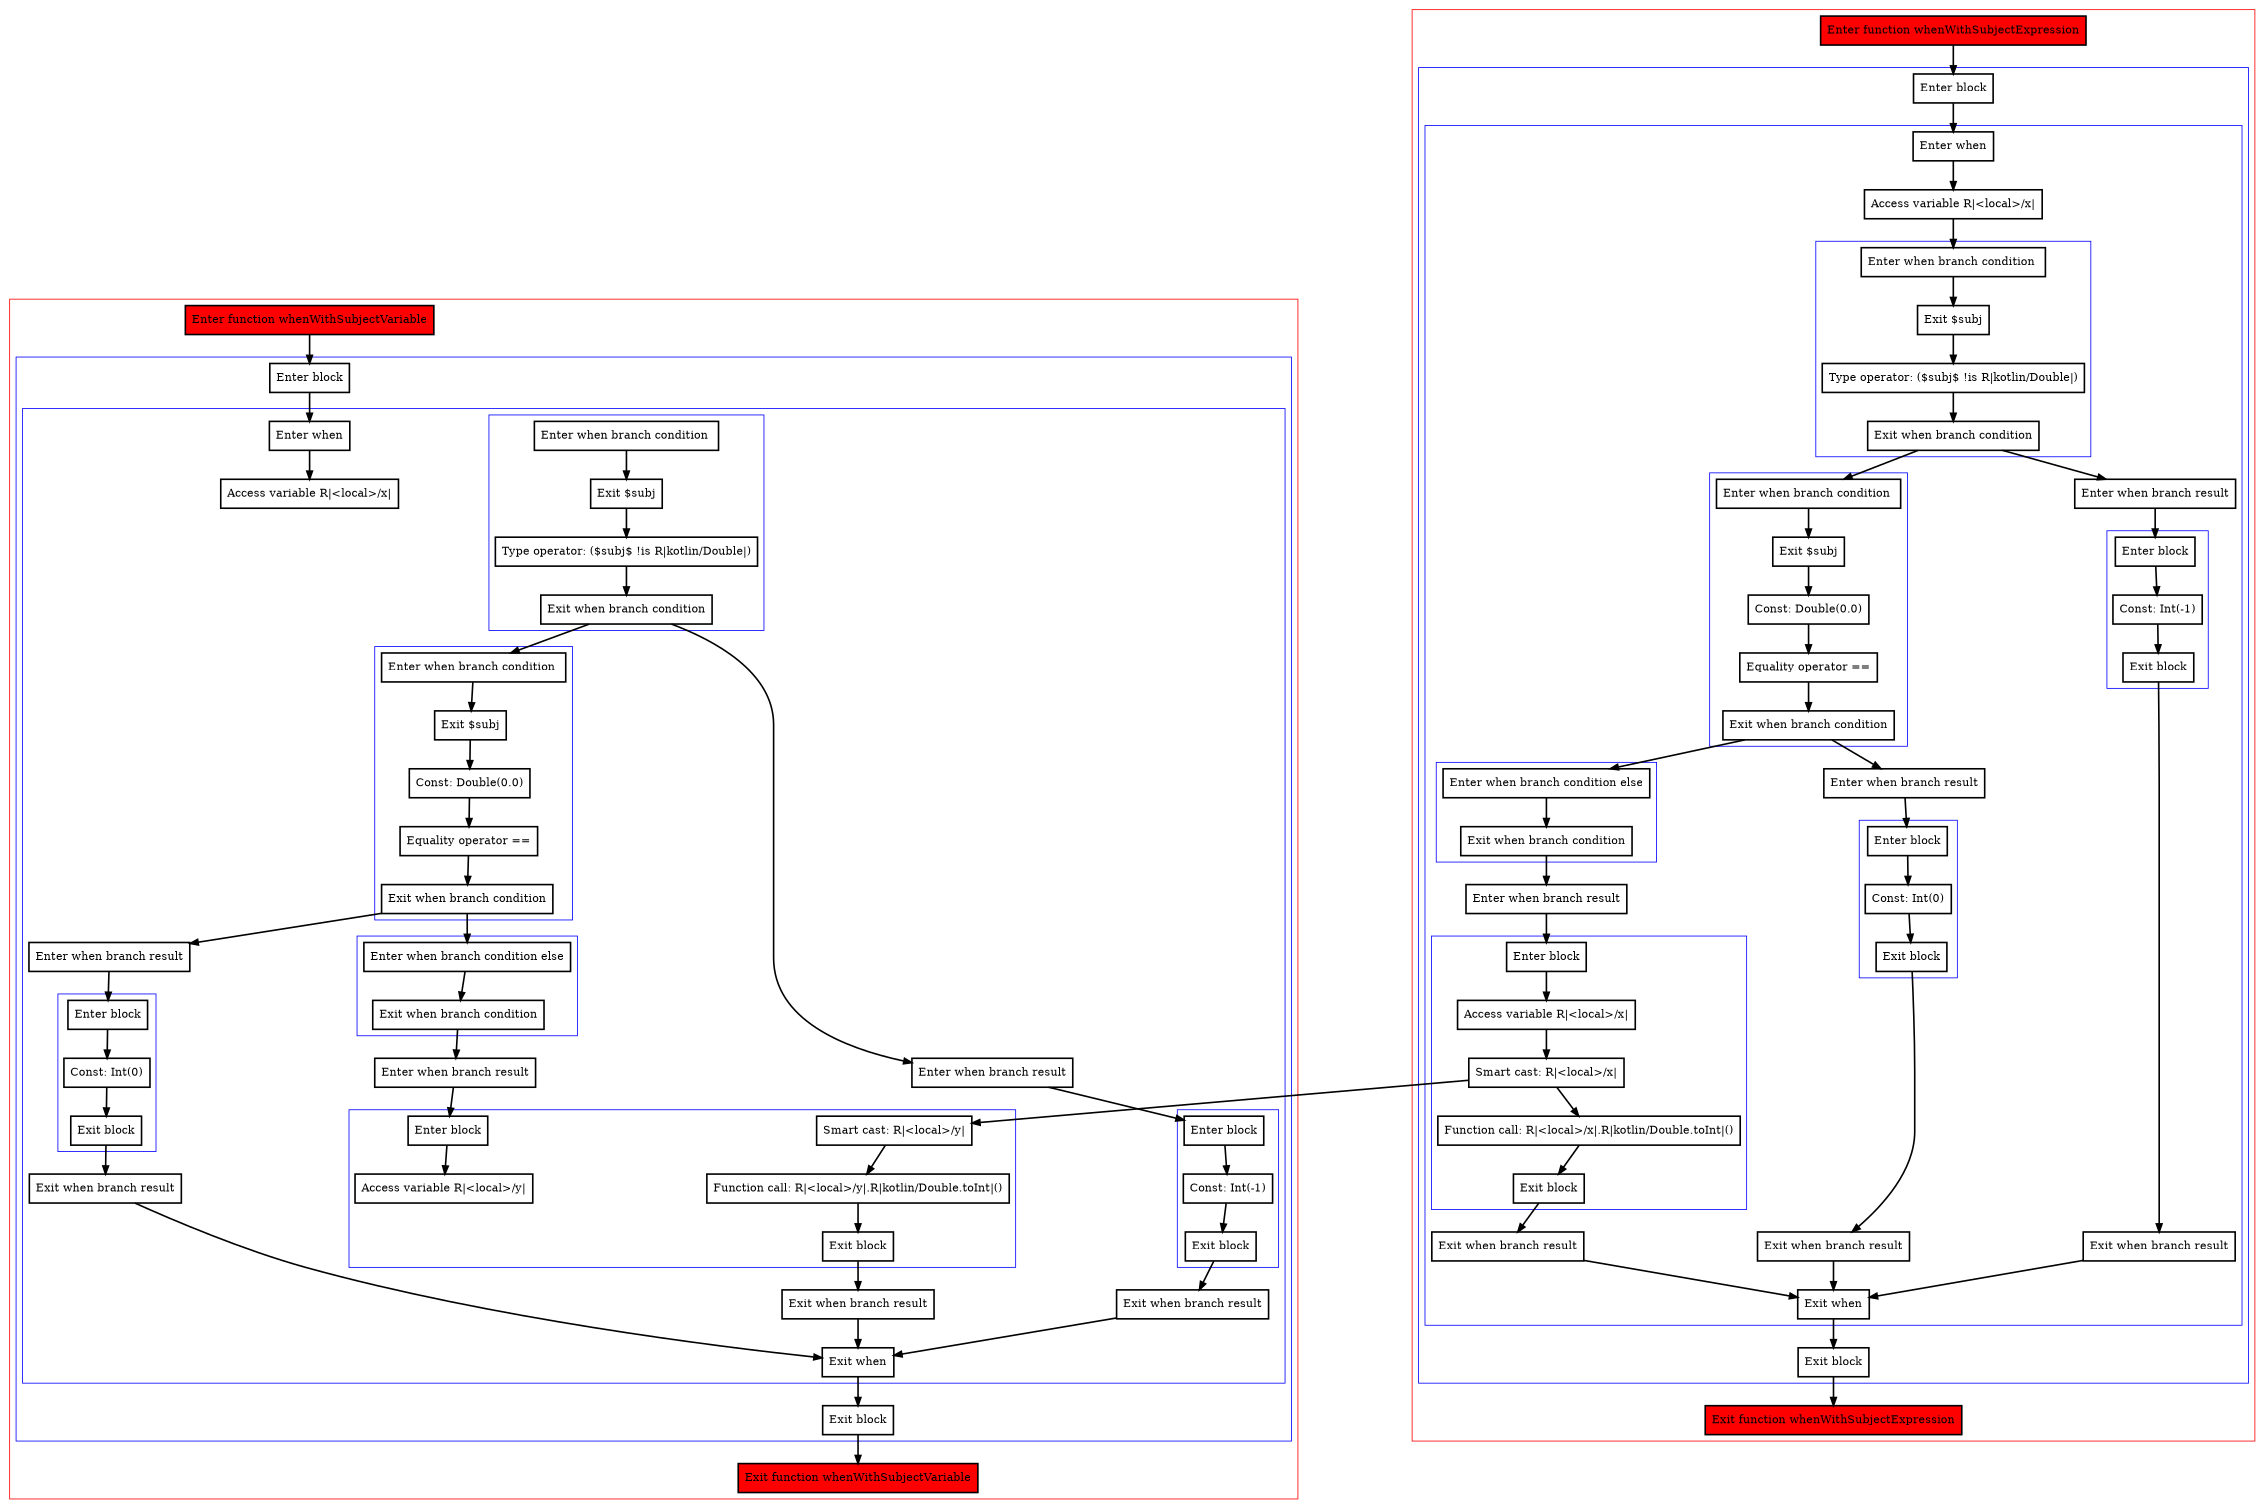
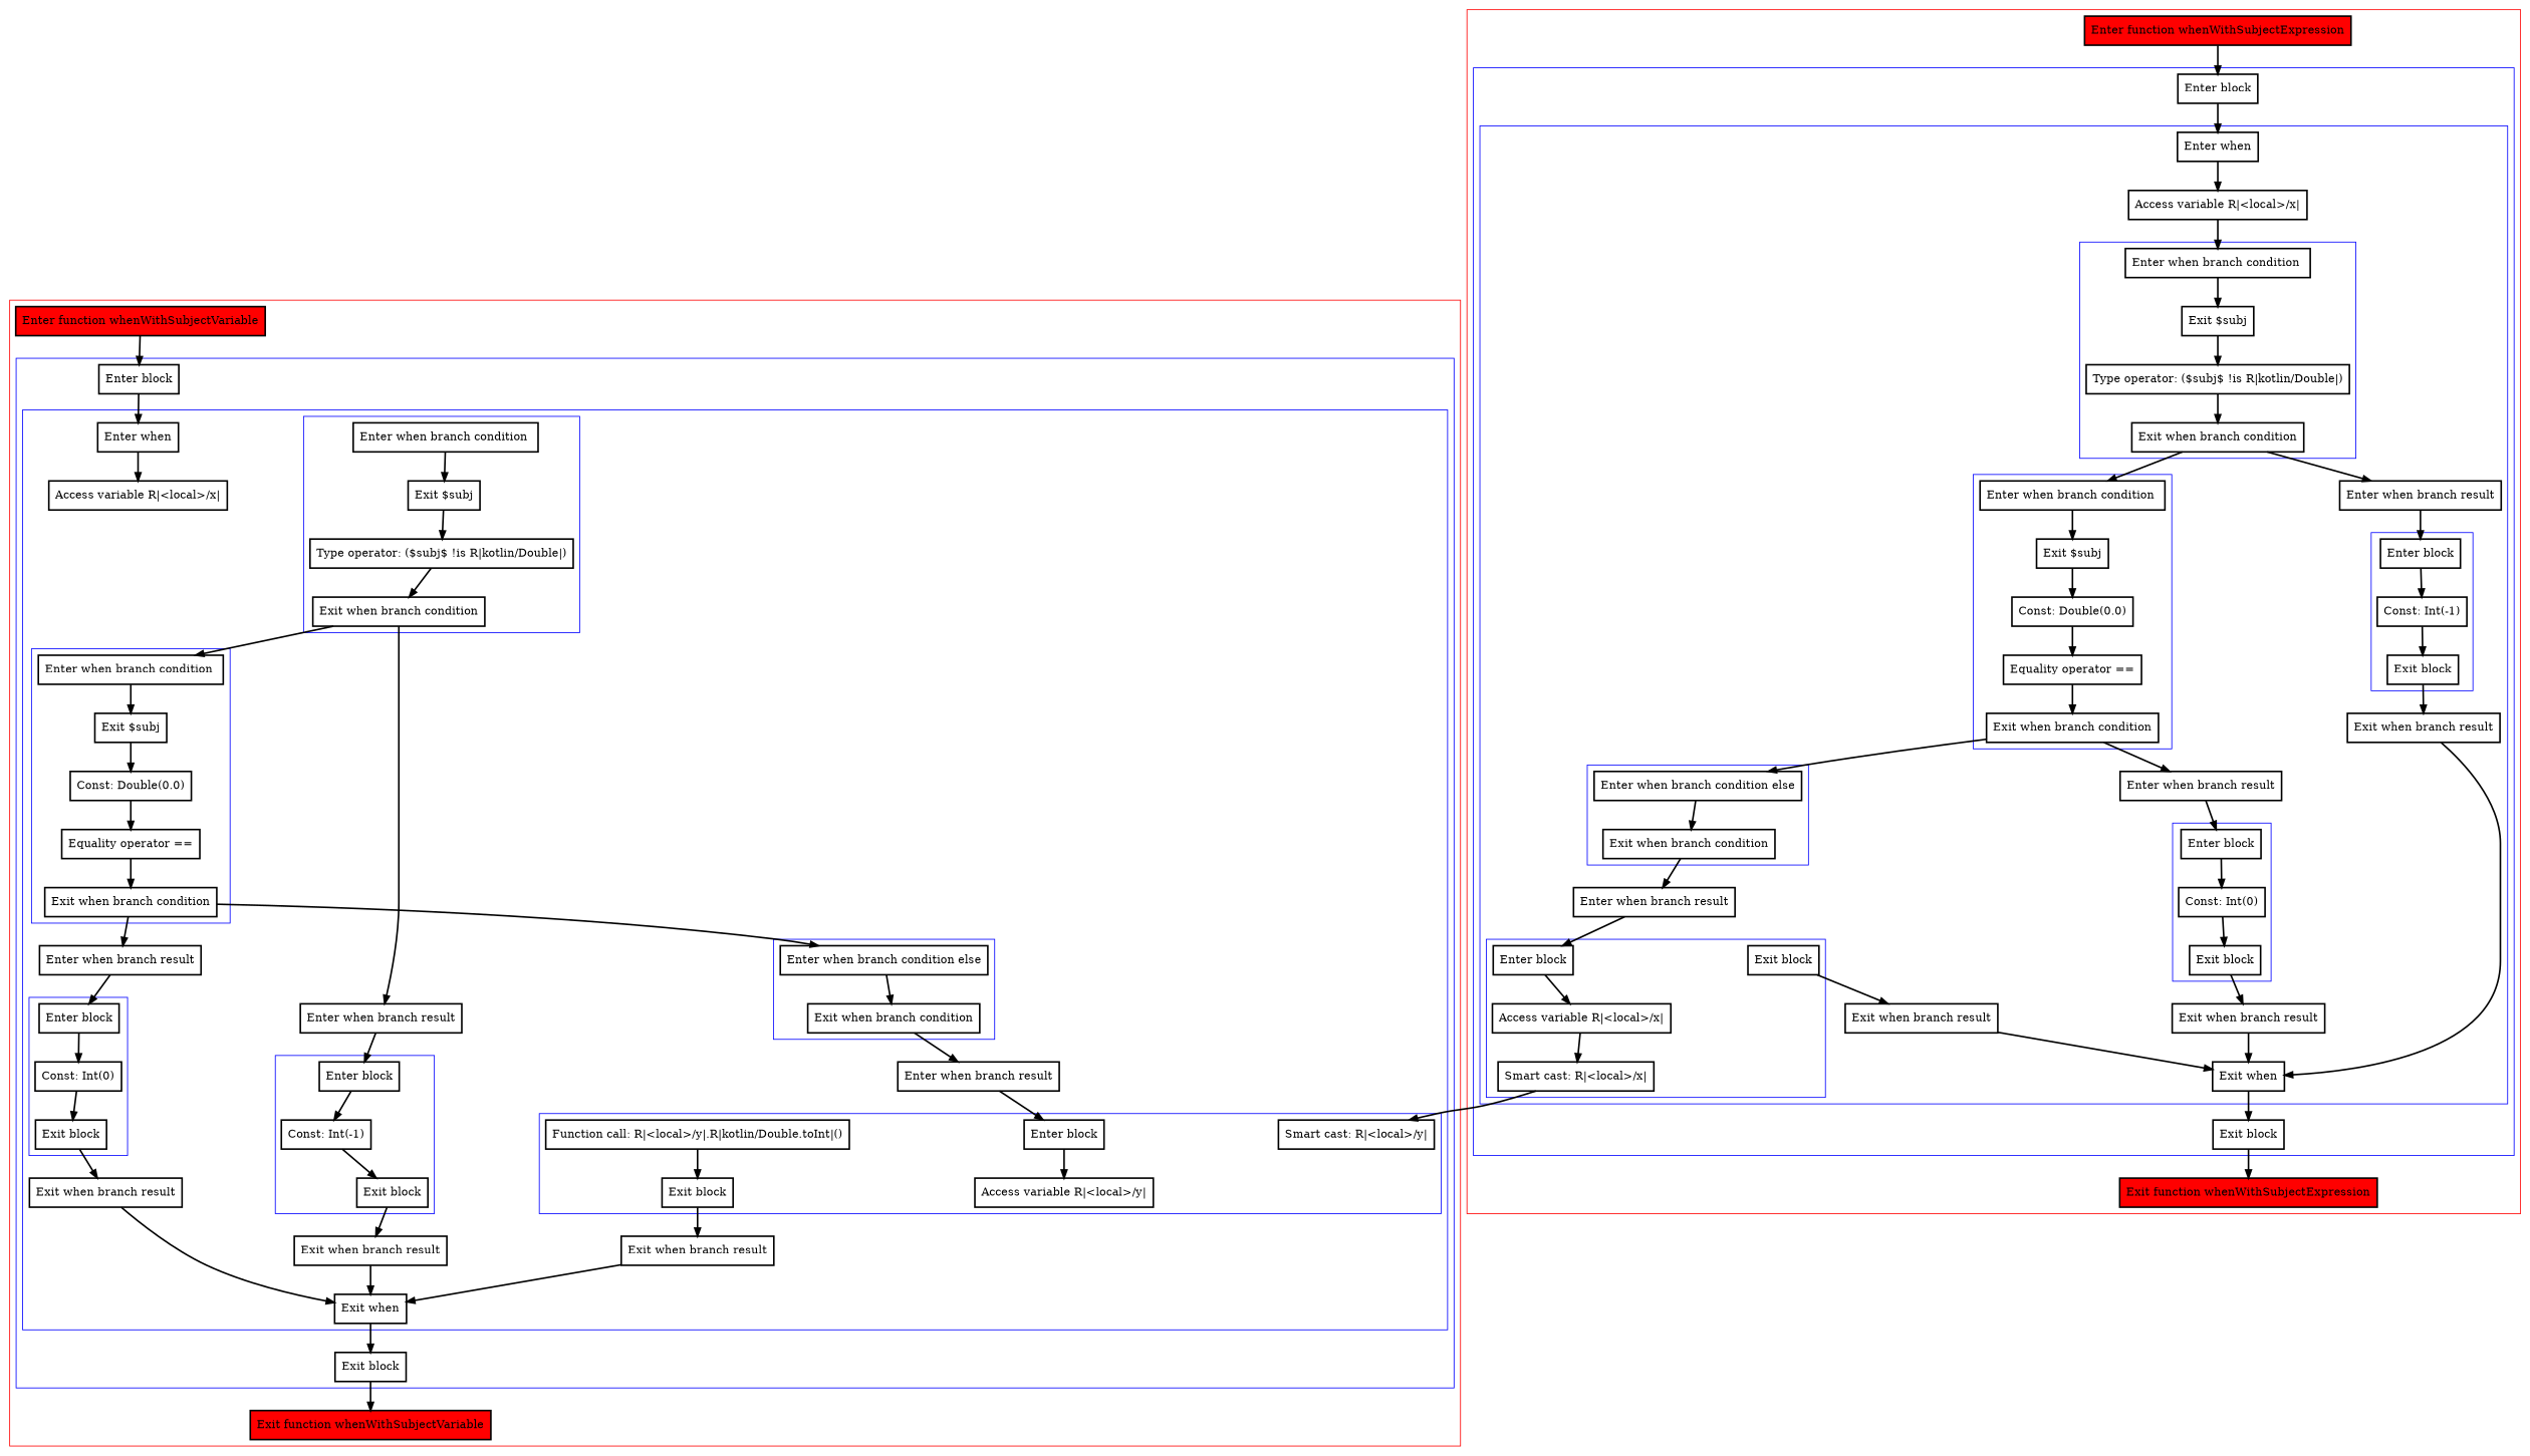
  digraph {
    nodesep=3
    node [penwidth=2 shape=box]
    edge [penwidth=2]
    n1 [label="Enter when branch condition "]
    n2 [label="Exit $subj"]
    n3 [label="Type operator: ($subj$ !is R|kotlin/Double|)"]
    n4 [label="Exit when branch condition"]
    n5 [label="Enter when branch condition "]
    n6 [label="Exit $subj"]
    n7 [label="Const: Double(0.0)"]
    n8 [label="Equality operator =="]
    n9 [label="Exit when branch condition"]
    n10 [label="Enter when branch condition else"]
    n11 [label="Exit when branch condition"]
    n12 [label="Enter block"]
    n13 [label="Access variable R|<local>/x|"]
    n14 [label="Smart cast: R|<local>/x|"]
-   n15 [label="Function call: R|<local>/x|.R|kotlin/Double.toInt|()"]
    n16 [label="Exit block"]
    n17 [label="Enter block"]
    n18 [label="Const: Int(0)"]
    n19 [label="Exit block"]
    n20 [label="Enter block"]
    n21 [label="Const: Int(-1)"]
    n22 [label="Exit block"]
    n23 [label="Enter when"]
    n24 [label="Access variable R|<local>/x|"]
    n25 [label="Enter when branch result"]
    n26 [label="Exit when branch result"]
    n27 [label="Enter when branch result"]
    n28 [label="Exit when branch result"]
    n29 [label="Enter when branch result"]
    n30 [label="Exit when branch result"]
    n31 [label="Exit when"]
    n32 [label="Enter block"]
    n33 [label="Exit block"]
    n34 [fillcolor=red label="Enter function whenWithSubjectExpression" style=filled]
    n35 [fillcolor=red label="Exit function whenWithSubjectExpression" style=filled]
    n36 [label="Enter when branch condition "]
    n37 [label="Exit $subj"]
    n38 [label="Type operator: ($subj$ !is R|kotlin/Double|)"]
    n39 [label="Exit when branch condition"]
    n40 [label="Enter when branch condition "]
    n41 [label="Exit $subj"]
    n42 [label="Const: Double(0.0)"]
    n43 [label="Equality operator =="]
    n44 [label="Exit when branch condition"]
    n45 [label="Enter when branch condition else"]
    n46 [label="Exit when branch condition"]
    n47 [label="Enter block"]
    n48 [label="Access variable R|<local>/y|"]
    n49 [label="Smart cast: R|<local>/y|"]
    n50 [label="Function call: R|<local>/y|.R|kotlin/Double.toInt|()"]
    n51 [label="Exit block"]
    n52 [label="Enter block"]
    n53 [label="Const: Int(0)"]
    n54 [label="Exit block"]
    n55 [label="Enter block"]
    n56 [label="Const: Int(-1)"]
    n57 [label="Exit block"]
    n58 [label="Enter when"]
    n59 [label="Access variable R|<local>/x|"]
    n60 [label="Enter when branch result"]
    n61 [label="Exit when branch result"]
    n62 [label="Enter when branch result"]
    n63 [label="Exit when branch result"]
    n64 [label="Enter when branch result"]
    n65 [label="Exit when branch result"]
    n66 [label="Exit when"]
    n67 [label="Enter block"]
    n68 [label="Exit block"]
    n69 [fillcolor=red label="Enter function whenWithSubjectVariable" style=filled]
    n70 [fillcolor=red label="Exit function whenWithSubjectVariable" style=filled]
    subgraph cluster_1 {
      color=red
      n34
      n35
      subgraph cluster_2 {
        color=blue
        n32
        n33
        subgraph cluster_3 {
          color=blue
          n23
          n24
          n25
          n26
          n27
          n28
          n29
          n30
          n31
          subgraph cluster_4 {
            color=blue
            n1
            n2
            n3
            n4
          }
          subgraph cluster_5 {
            color=blue
            n5
            n6
            n7
            n8
            n9
          }
          subgraph cluster_6 {
            color=blue
            n10
            n11
          }
          subgraph cluster_7 {
            color=blue
            n12
            n13
            n14
-           n15
            n16
          }
          subgraph cluster_8 {
            color=blue
            n17
            n18
            n19
          }
          subgraph cluster_9 {
            color=blue
            n20
            n21
            n22
          }
        }
      }
    }
    subgraph cluster_10 {
      color=red
      n69
      n70
      subgraph cluster_11 {
        color=blue
        n67
        n68
        subgraph cluster_12 {
          color=blue
          n58
          n59
          n60
          n61
          n62
          n63
          n64
          n65
          n66
          subgraph cluster_13 {
            color=blue
            n36
            n37
            n38
            n39
          }
          subgraph cluster_14 {
            color=blue
            n40
            n41
            n42
            n43
            n44
          }
          subgraph cluster_15 {
            color=blue
            n45
            n46
          }
          subgraph cluster_16 {
            color=blue
            n47
            n48
            n49
            n50
            n51
          }
          subgraph cluster_17 {
            color=blue
            n52
            n53
            n54
          }
          subgraph cluster_18 {
            color=blue
            n55
            n56
            n57
          }
        }
      }
    }
    n1 -> n2
    n2 -> n3
    n3 -> n4
    n4 -> n5
    n4 -> n29
    n5 -> n6
    n6 -> n7
    n7 -> n8
    n8 -> n9
    n9 -> n10
    n9 -> n27
    n10 -> n11
    n11 -> n25
    n12 -> n13
    n13 -> n14
-   n14 -> n15
    n14 -> n49
-   n15 -> n16
    n16 -> n26
    n17 -> n18
    n18 -> n19
    n19 -> n28
    n20 -> n21
    n21 -> n22
    n22 -> n30
    n23 -> n24
    n24 -> n1
    n25 -> n12
    n26 -> n31
    n27 -> n17
    n28 -> n31
    n29 -> n20
    n30 -> n31
    n31 -> n33
    n32 -> n23
    n33 -> n35
    n34 -> n32
    n36 -> n37
    n37 -> n38
    n38 -> n39
    n39 -> n40
    n39 -> n64
    n40 -> n41
    n41 -> n42
    n42 -> n43
    n43 -> n44
    n44 -> n45
    n44 -> n62
    n45 -> n46
    n46 -> n60
    n47 -> n48
-   n49 -> n50
    n50 -> n51
    n51 -> n61
    n52 -> n53
    n53 -> n54
    n54 -> n63
    n55 -> n56
    n56 -> n57
    n57 -> n65
    n58 -> n59
    n60 -> n47
    n61 -> n66
    n62 -> n52
    n63 -> n66
    n64 -> n55
    n65 -> n66
    n66 -> n68
    n67 -> n58
    n68 -> n70
    n69 -> n67
  }
